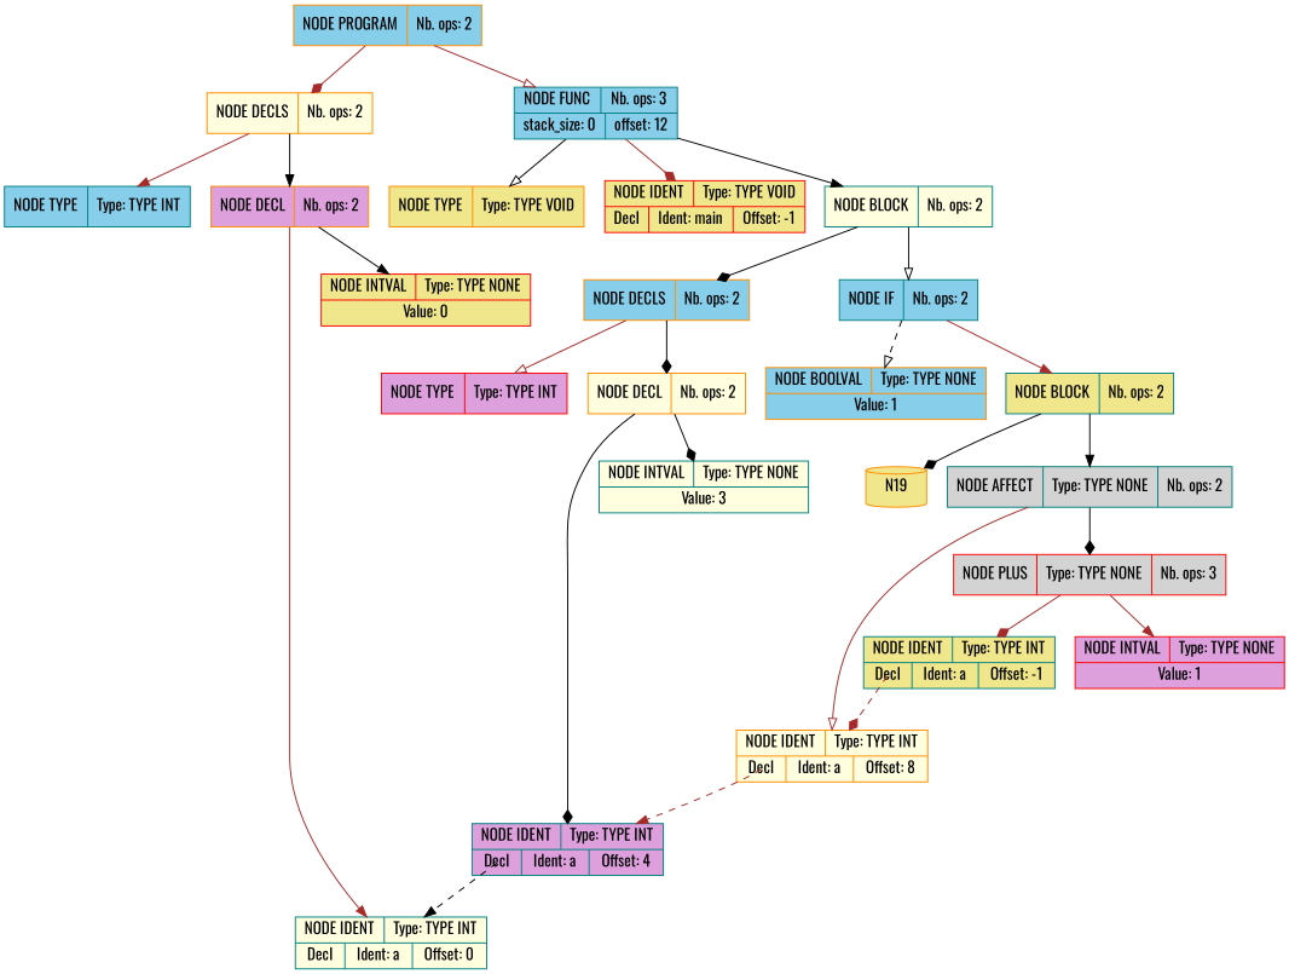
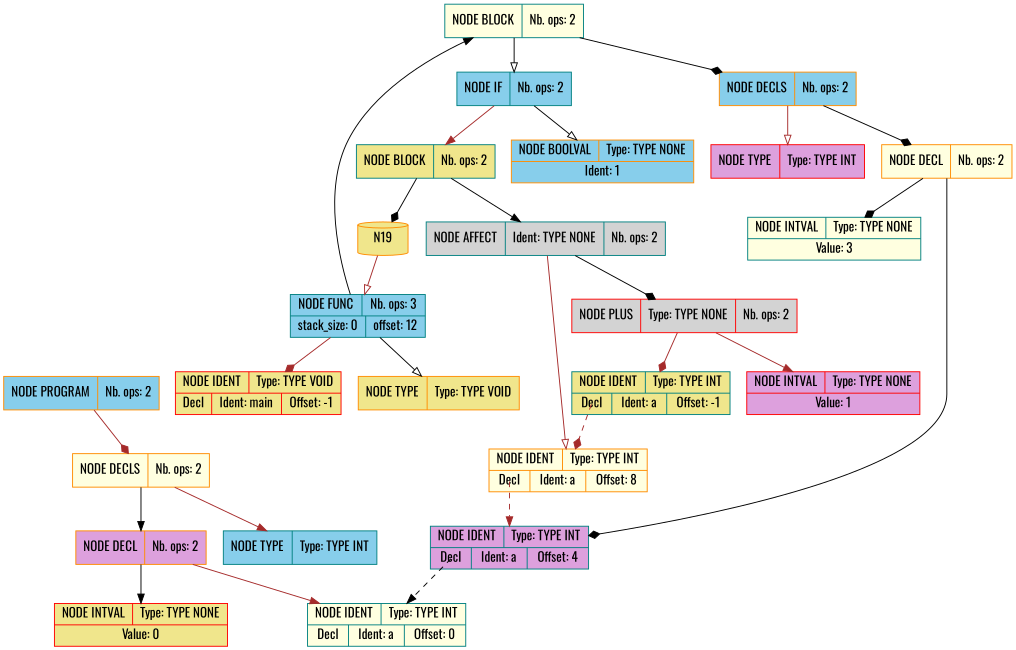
  digraph {
    fontname=Oswald
    node [color=teal fillcolor=skyblue fontname=Oswald shape=record style=filled]
    edge [arrowhead=diamond color=black fontname=Oswald tailclip=true]
    n1 [color=darkorange label="{{NODE PROGRAM|Nb. ops: 2}}"]
    n2 [color=darkorange fillcolor=lightyellow label="{{NODE DECLS|Nb. ops: 2}}"]
    n3 [label="{{NODE FUNC|Nb. ops: 3}|{stack_size: 0|offset: 12}}"]
    n4 [label="{{NODE TYPE|Type: TYPE INT}}"]
    n5 [color=darkorange fillcolor=plum label="{{NODE DECL|Nb. ops: 2}}"]
    n6 [color=darkorange fillcolor=khaki label="{{NODE TYPE|Type: TYPE VOID}}"]
    n7 [color=red fillcolor=khaki label="{{NODE IDENT|Type: TYPE VOID}|{<decl>Decl      |Ident: main|Offset: -1}}"]
    n8 [fillcolor=lightyellow label="{{NODE BLOCK|Nb. ops: 2}}"]
    n9 [fillcolor=lightyellow label="{{NODE IDENT|Type: TYPE INT}|{<decl>Decl      |Ident: a|Offset: 0}}"]
    n10 [color=red fillcolor=khaki label="{{NODE INTVAL|Type: TYPE NONE}|{Value: 0}}"]
    n11 [color=darkorange label="{{NODE DECLS|Nb. ops: 2}}"]
    n12 [label="{{NODE IF|Nb. ops: 2}}"]
    n13 [color=red fillcolor=plum label="{{NODE TYPE|Type: TYPE INT}}"]
    n14 [color=darkorange fillcolor=lightyellow label="{{NODE DECL|Nb. ops: 2}}"]
-   n15 [color=darkorange label="{{NODE BOOLVAL|Type: TYPE NONE}|{Value: 1}}"]
+   n15 [color=darkorange label="{{NODE BOOLVAL|Type: TYPE NONE}|{Ident: 1}}"]
    n16 [fillcolor=khaki label="{{NODE BLOCK|Nb. ops: 2}}"]
    n17 [fillcolor=plum label="{{NODE IDENT|Type: TYPE INT}|{<decl>Decl      |Ident: a|Offset: 4}}"]
    n18 [fillcolor=lightyellow label="{{NODE INTVAL|Type: TYPE NONE}|{Value: 3}}"]
    N19 [color=darkorange fillcolor=khaki shape=cylinder]
-   n20 [fillcolor=lightgrey label="{{NODE AFFECT|Type: TYPE NONE|Nb. ops: 2}}"]
+   n20 [fillcolor=lightgrey label="{{NODE AFFECT|Ident: TYPE NONE|Nb. ops: 2}}"]
    n21 [color=darkorange fillcolor=lightyellow label="{{NODE IDENT|Type: TYPE INT}|{<decl>Decl      |Ident: a|Offset: 8}}"]
-   n22 [color=red fillcolor=lightgrey label="{{NODE PLUS|Type: TYPE NONE|Nb. ops: 3}}"]
+   n22 [color=red fillcolor=lightgrey label="{{NODE PLUS|Type: TYPE NONE|Nb. ops: 2}}"]
    n23 [fillcolor=khaki label="{{NODE IDENT|Type: TYPE INT}|{<decl>Decl      |Ident: a|Offset: -1}}"]
    n24 [color=red fillcolor=plum label="{{NODE INTVAL|Type: TYPE NONE}|{Value: 1}}"]
    n1 -> n2 [color=brown]
-   n1 -> n3 [arrowhead=onormal color=brown]
+   N19 -> n3 [arrowhead=onormal color=brown]
    n2 -> n4 [arrowhead=normal color=brown]
    n2 -> n5 [arrowhead=normal]
    n3 -> n6 [arrowhead=onormal]
    n3 -> n7 [color=brown]
    n3 -> n8 [arrowhead=normal]
    n5 -> n9 [arrowhead=normal color=brown]
    n5 -> n10 [arrowhead=normal]
    n8 -> n11
    n8 -> n12 [arrowhead=onormal]
    n11 -> n13 [arrowhead=onormal color=brown]
    n11 -> n14
-   n12 -> n15 [arrowhead=onormal style=dashed]
+   n12 -> n15 [arrowhead=onormal]
    n12 -> n16 [arrowhead=normal color=brown]
    n14 -> n17
    n14 -> n18
    n16 -> N19
    n16 -> n20 [arrowhead=normal]
    n17 -> n9 [arrowhead=normal style=dashed tailclip=false tailport="decl:c"]
    n20 -> n21 [arrowhead=onormal color=brown]
    n20 -> n22
    n21 -> n17 [arrowhead=normal color=brown style=dashed tailclip=false tailport="decl:c"]
    n22 -> n23 [color=brown]
    n22 -> n24 [arrowhead=normal color=brown]
    n23 -> n21 [color=brown style=dashed tailclip=false tailport="decl:c"]
  }
